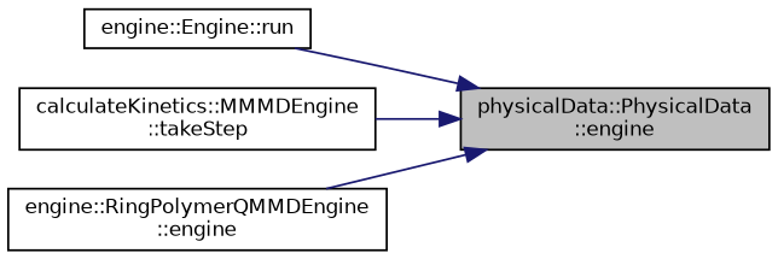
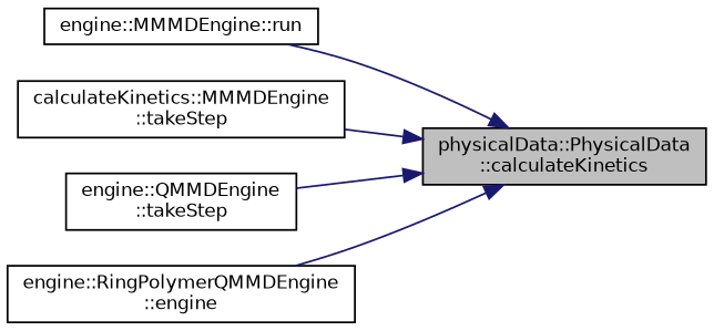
  digraph {
    rankdir=RL
    node [color=black fillcolor=white fontname=Helvetica fontsize=10 shape=record style=filled]
    edge [color=midnightblue dir=back fontname=Helvetica fontsize=10 labelfontname=Helvetica labelfontsize=10 style=solid]
-   n1 [fillcolor=grey75 fontcolor=black height=0.2 label="physicalData::PhysicalData\l::engine" width=0.4]
-   n2 [height=0.2 label="engine::Engine::run" width=0.4]
+   n1 [fillcolor=grey75 fontcolor=black height=0.2 label="physicalData::PhysicalData\l::calculateKinetics" width=0.4]
+   n2 [height=0.2 label="engine::MMMDEngine::run" width=0.4]
    n3 [height=0.2 label="calculateKinetics::MMMDEngine\l::takeStep" width=0.4]
+   n4 [height=0.2 label="engine::QMMDEngine\l::takeStep" width=0.4]
    n5 [height=0.2 label="engine::RingPolymerQMMDEngine\l::engine" width=0.4]
    n1 -> n2
    n1 -> n3
+   n1 -> n4
    n1 -> n5
  }
